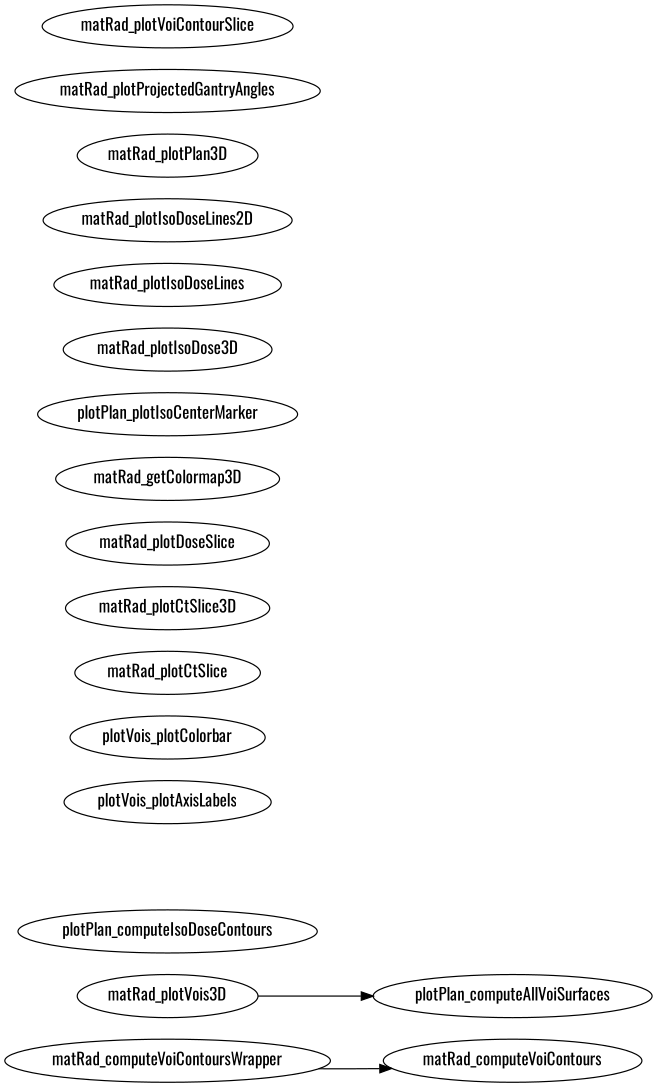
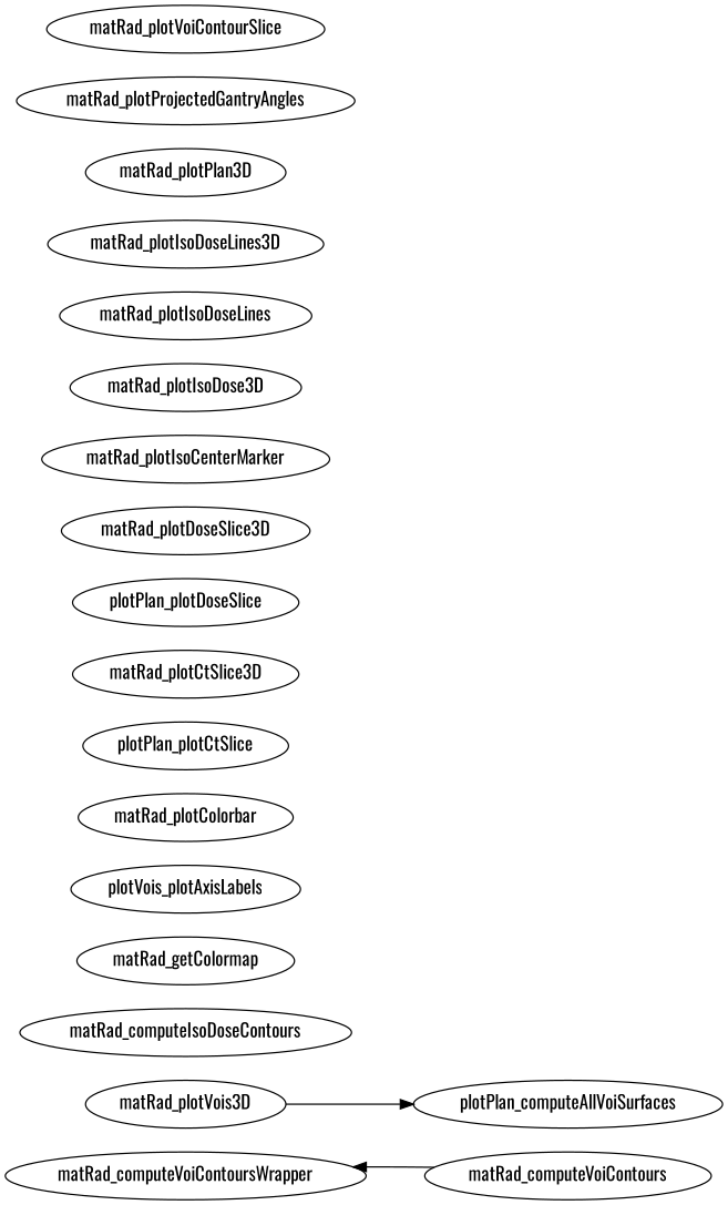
  digraph {
    fontname=Oswald
    rankdir=LR
    node [fontname=Oswald]
    edge [fontname=Oswald]
    matRad_computeVoiContoursWrapper
    matRad_computeVoiContours
    n3 [label=plotPlan_computeAllVoiSurfaces]
    matRad_plotVois3D
-   matRad_computeIsoDoseContours [label=plotPlan_computeIsoDoseContours]
+   matRad_computeIsoDoseContours
+   matRad_getColormap
    n7 [label=plotVois_plotAxisLabels]
-   matRad_plotColorbar [label=plotVois_plotColorbar]
-   matRad_plotCtSlice
+   matRad_plotColorbar
+   matRad_plotCtSlice [label=plotPlan_plotCtSlice]
    matRad_plotCtSlice3D
-   matRad_plotDoseSlice
-   matRad_plotDoseSlice3D [label=matRad_getColormap3D]
-   matRad_plotIsoCenterMarker [label=plotPlan_plotIsoCenterMarker]
+   matRad_plotDoseSlice [label=plotPlan_plotDoseSlice]
+   matRad_plotDoseSlice3D
+   matRad_plotIsoCenterMarker
    matRad_plotIsoDose3D
    matRad_plotIsoDoseLines
-   matRad_plotIsoDoseLines3D [label=matRad_plotIsoDoseLines2D]
+   matRad_plotIsoDoseLines3D
    matRad_plotPlan3D
    matRad_plotProjectedGantryAngles
    matRad_plotVoiContourSlice
-   matRad_computeVoiContoursWrapper -> matRad_computeVoiContours
+   matRad_computeVoiContours -> matRad_computeVoiContoursWrapper
    matRad_plotVois3D -> n3
  }
